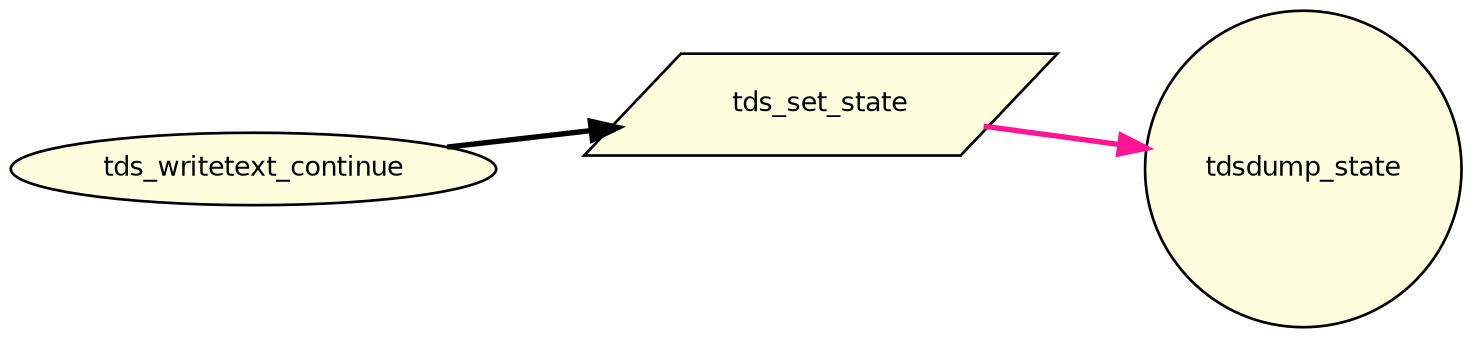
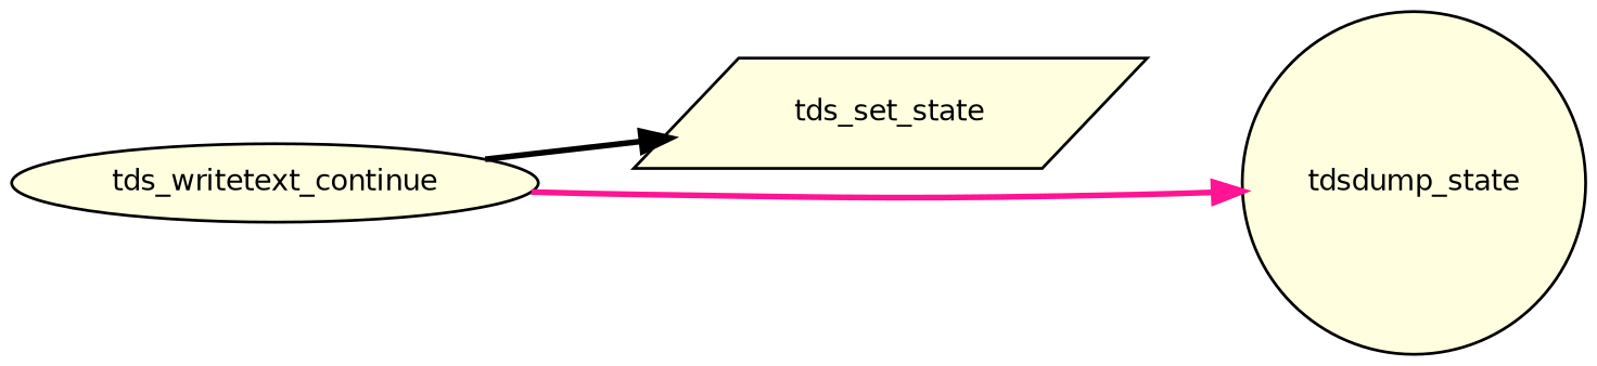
  digraph {
    rankdir=LR
    node [color=black fillcolor=lightyellow fontname=Helvetica fontsize=10 style=filled]
    edge [fontname=Helvetica fontsize=10 labelfontname=Helvetica labelfontsize=10 style=bold]
    n1 [fontcolor=black height=0.2 label=tds_writetext_continue shape=ellipse width=0.4]
    n2 [height=0.2 label=tds_set_state shape=parallelogram width=0.4]
    n3 [height=0.2 label=tdsdump_state shape=circle width=0.4]
    n1 -> n2 [color=black]
-   n2 -> n3 [color=deeppink]
+   n1 -> n3 [color=deeppink]
  }
